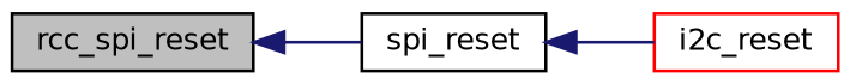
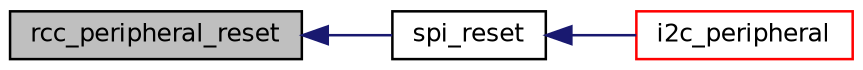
  digraph {
    rankdir=LR
    node [color=black fillcolor=white fontname=Helvetica fontsize=10 shape=record style=filled]
    edge [color=midnightblue dir=back fontname=Helvetica fontsize=10 labelfontname=Helvetica labelfontsize=10 style=solid]
-   n1 [fillcolor=grey75 fontcolor=black height=0.2 label=rcc_spi_reset width=0.4]
+   n1 [fillcolor=grey75 fontcolor=black height=0.2 label=rcc_peripheral_reset width=0.4]
    n2 [height=0.2 label=spi_reset width=0.4]
-   n3 [color=red height=0.2 label=i2c_reset width=0.4]
+   n3 [color=red height=0.2 label=i2c_peripheral width=0.4]
    n1 -> n2
    n2 -> n3
  }
